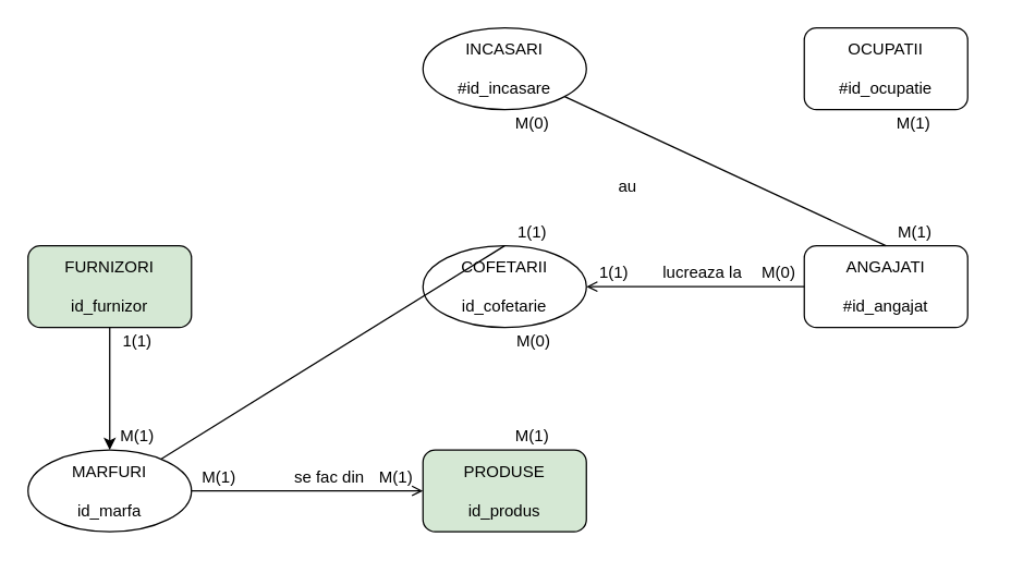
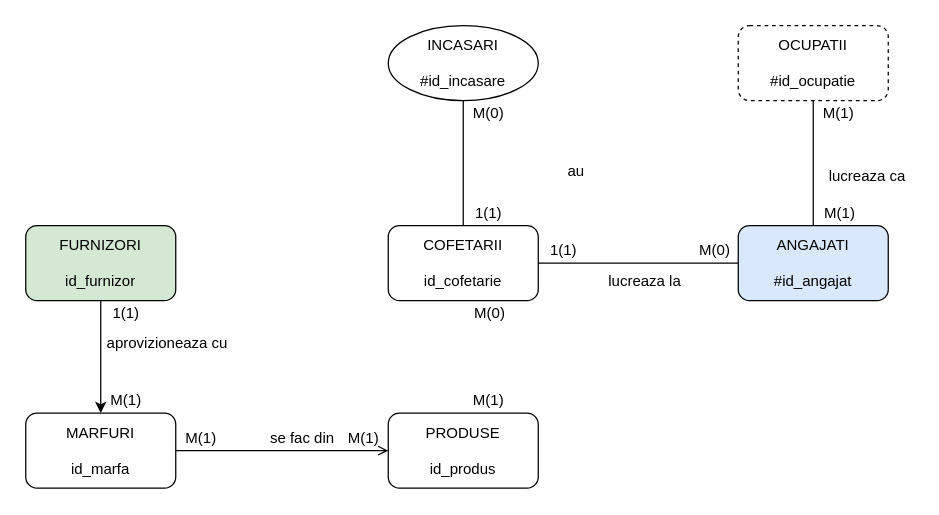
  <mxCell id="0" />
  <mxCell id="1" parent="0" />
- <mxCell id="2" value="COFETARII&lt;br&gt;&lt;br&gt;id_cofetarie" style="ellipse;whiteSpace=wrap;html=1;" parent="1" vertex="1"><mxGeometry x="310" y="180" width="120" height="60" as="geometry" /></mxCell>
- <mxCell id="3" value="ANGAJATI&lt;br&gt;&lt;br&gt;#id_angajat" style="rounded=1;whiteSpace=wrap;html=1;" parent="1" vertex="1"><mxGeometry x="590" y="180" width="120" height="60" as="geometry" /></mxCell>
- <mxCell id="4" value="OCUPATII&lt;br&gt;&lt;br&gt;#id_ocupatie" style="rounded=1;whiteSpace=wrap;html=1;" parent="1" vertex="1"><mxGeometry x="590" y="20" width="120" height="60" as="geometry" /></mxCell>
- <mxCell id="5" value="MARFURI&lt;br&gt;&lt;br&gt;id_marfa" style="ellipse;whiteSpace=wrap;html=1;" parent="1" vertex="1"><mxGeometry x="20" y="330" width="120" height="60" as="geometry" /></mxCell>
+ <mxCell id="2" value="COFETARII&lt;br&gt;&lt;br&gt;id_cofetarie" style="rounded=1;whiteSpace=wrap;html=1;" parent="1" vertex="1"><mxGeometry x="310" y="180" width="120" height="60" as="geometry" /></mxCell>
+ <mxCell id="3" value="ANGAJATI&lt;br&gt;&lt;br&gt;#id_angajat" style="rounded=1;whiteSpace=wrap;html=1;fillColor=#dae8fc;" parent="1" vertex="1"><mxGeometry x="590" y="180" width="120" height="60" as="geometry" /></mxCell>
+ <mxCell id="4" value="OCUPATII&lt;br&gt;&lt;br&gt;#id_ocupatie" style="rounded=1;whiteSpace=wrap;html=1;dashed=1;" parent="1" vertex="1"><mxGeometry x="590" y="20" width="120" height="60" as="geometry" /></mxCell>
+ <mxCell id="5" value="MARFURI&lt;br&gt;&lt;br&gt;id_marfa" style="rounded=1;whiteSpace=wrap;html=1;" parent="1" vertex="1"><mxGeometry x="20" y="330" width="120" height="60" as="geometry" /></mxCell>
  <mxCell id="6" value="FURNIZORI&lt;br&gt;&lt;br&gt;id_furnizor" style="rounded=1;whiteSpace=wrap;html=1;fillColor=#d5e8d4;" parent="1" vertex="1"><mxGeometry x="20" y="180" width="120" height="60" as="geometry" /></mxCell>
  <mxCell id="7" value="INCASARI&lt;br&gt;&lt;br&gt;#id_incasare" style="ellipse;whiteSpace=wrap;html=1;" parent="1" vertex="1"><mxGeometry x="310" y="20" width="120" height="60" as="geometry" /></mxCell>
- <mxCell id="8" value="PRODUSE&lt;br&gt;&lt;br&gt;id_produs" style="rounded=1;whiteSpace=wrap;html=1;fillColor=#d5e8d4;" parent="1" vertex="1"><mxGeometry x="310" y="330" width="120" height="60" as="geometry" /></mxCell>
+ <mxCell id="8" value="PRODUSE&lt;br&gt;&lt;br&gt;id_produs" style="rounded=1;whiteSpace=wrap;html=1;" parent="1" vertex="1"><mxGeometry x="310" y="330" width="120" height="60" as="geometry" /></mxCell>
  <mxCell id="9" value="" style="endArrow=classic;html=1;exitX=0.5;exitY=1;exitDx=0;exitDy=0;entryX=0.5;entryY=0;entryDx=0;entryDy=0;" parent="1" source="6" target="5" edge="1"><mxGeometry width="50" height="50" relative="1" as="geometry"><mxPoint x="310" y="330" as="sourcePoint" /><mxPoint x="360" y="280" as="targetPoint" /></mxGeometry></mxCell>
  <mxCell id="10" value="" style="endArrow=open;html=1;exitX=1;exitY=0.5;exitDx=0;exitDy=0;entryX=0;entryY=0.5;entryDx=0;entryDy=0;" parent="1" source="5" target="8" edge="1"><mxGeometry width="50" height="50" relative="1" as="geometry"><mxPoint x="410" y="210" as="sourcePoint" /><mxPoint x="460" y="160" as="targetPoint" /></mxGeometry></mxCell>
- <mxCell id="11" value="" style="endArrow=none;html=1;exitX=0.5;exitY=0;exitDx=0;exitDy=0;" parent="1" source="2" target="5" edge="1"><mxGeometry width="50" height="50" relative="1" as="geometry"><mxPoint x="410" y="300" as="sourcePoint" /><mxPoint x="460" y="250" as="targetPoint" /></mxGeometry></mxCell>
- <mxCell id="12" value="" style="endArrow=open;html=1;entryX=1;entryY=0.5;entryDx=0;entryDy=0;exitX=0;exitY=0.5;exitDx=0;exitDy=0;" parent="1" source="3" target="2" edge="1"><mxGeometry width="50" height="50" relative="1" as="geometry"><mxPoint x="410" y="300" as="sourcePoint" /><mxPoint x="440" y="230" as="targetPoint" /></mxGeometry></mxCell>
- <mxCell id="13" value="" style="endArrow=none;html=1;exitX=0.5;exitY=0;exitDx=0;exitDy=0;" parent="1" source="3" target="7" edge="1"><mxGeometry width="50" height="50" relative="1" as="geometry"><mxPoint x="490" y="300" as="sourcePoint" /><mxPoint x="540" y="250" as="targetPoint" /></mxGeometry></mxCell>
+ <mxCell id="11" value="" style="endArrow=none;html=1;entryX=0.5;entryY=1;entryDx=0;entryDy=0;exitX=0.5;exitY=0;exitDx=0;exitDy=0;" parent="1" source="2" target="7" edge="1"><mxGeometry width="50" height="50" relative="1" as="geometry"><mxPoint x="410" y="300" as="sourcePoint" /><mxPoint x="460" y="250" as="targetPoint" /></mxGeometry></mxCell>
+ <mxCell id="12" value="" style="endArrow=none;html=1;entryX=1;entryY=0.5;entryDx=0;entryDy=0;exitX=0;exitY=0.5;exitDx=0;exitDy=0;" parent="1" source="3" target="2" edge="1"><mxGeometry width="50" height="50" relative="1" as="geometry"><mxPoint x="410" y="300" as="sourcePoint" /><mxPoint x="440" y="230" as="targetPoint" /></mxGeometry></mxCell>
+ <mxCell id="13" value="" style="endArrow=none;html=1;entryX=0.5;entryY=1;entryDx=0;entryDy=0;exitX=0.5;exitY=0;exitDx=0;exitDy=0;" parent="1" source="3" target="4" edge="1"><mxGeometry width="50" height="50" relative="1" as="geometry"><mxPoint x="490" y="300" as="sourcePoint" /><mxPoint x="540" y="250" as="targetPoint" /></mxGeometry></mxCell>
  <mxCell id="14" value="M(1)" style="text;html=1;align=center;verticalAlign=middle;resizable=0;points=[];autosize=1;strokeColor=none;" parent="1" vertex="1"><mxGeometry x="270" y="340" width="40" height="20" as="geometry" /></mxCell>
  <mxCell id="15" value="M(1)" style="text;html=1;align=center;verticalAlign=middle;resizable=0;points=[];autosize=1;strokeColor=none;" parent="1" vertex="1"><mxGeometry x="140" y="340" width="40" height="20" as="geometry" /></mxCell>
  <mxCell id="16" value="M(1)" style="text;html=1;align=center;verticalAlign=middle;resizable=0;points=[];autosize=1;strokeColor=none;" parent="1" vertex="1"><mxGeometry x="80" y="310" width="40" height="20" as="geometry" /></mxCell>
  <mxCell id="17" value="M(0)" style="text;html=1;align=center;verticalAlign=middle;resizable=0;points=[];autosize=1;strokeColor=none;" parent="1" vertex="1"><mxGeometry x="373" y="241" width="35" height="18" as="geometry" /></mxCell>
  <mxCell id="18" value="M(1)" style="text;html=1;align=center;verticalAlign=middle;resizable=0;points=[];autosize=1;strokeColor=none;" parent="1" vertex="1"><mxGeometry x="370" y="310" width="40" height="20" as="geometry" /></mxCell>
  <mxCell id="19" value="M(0)" style="text;html=1;align=center;verticalAlign=middle;resizable=0;points=[];autosize=1;strokeColor=none;" parent="1" vertex="1"><mxGeometry x="553" y="191" width="35" height="18" as="geometry" /></mxCell>
  <mxCell id="20" value="M(1)" style="text;html=1;align=center;verticalAlign=middle;resizable=0;points=[];autosize=1;strokeColor=none;" parent="1" vertex="1"><mxGeometry x="653" y="161" width="35" height="18" as="geometry" /></mxCell>
  <mxCell id="21" value="M(0)" style="text;html=1;align=center;verticalAlign=middle;resizable=0;points=[];autosize=1;strokeColor=none;" parent="1" vertex="1"><mxGeometry x="370" y="80" width="40" height="20" as="geometry" /></mxCell>
  <mxCell id="22" value="1(1)" style="text;html=1;align=center;verticalAlign=middle;resizable=0;points=[];autosize=1;strokeColor=none;" parent="1" vertex="1"><mxGeometry x="80" y="240" width="40" height="20" as="geometry" /></mxCell>
  <mxCell id="23" value="1(1)" style="text;html=1;align=center;verticalAlign=middle;resizable=0;points=[];autosize=1;strokeColor=none;" parent="1" vertex="1"><mxGeometry x="430" y="190" width="40" height="20" as="geometry" /></mxCell>
  <mxCell id="24" value="1(1)" style="text;html=1;align=center;verticalAlign=middle;resizable=0;points=[];autosize=1;strokeColor=none;" parent="1" vertex="1"><mxGeometry x="370" y="160" width="40" height="20" as="geometry" /></mxCell>
  <mxCell id="25" value="M(1)" style="text;html=1;align=center;verticalAlign=middle;resizable=0;points=[];autosize=1;strokeColor=none;" parent="1" vertex="1"><mxGeometry x="650" y="80" width="40" height="20" as="geometry" /></mxCell>
- <mxCell id="26" value="lucreaza la" style="text;html=1;align=center;verticalAlign=middle;resizable=0;points=[];autosize=1;strokeColor=none;" parent="1" vertex="1"><mxGeometry x="480" y="190" width="70" height="20" as="geometry" /></mxCell>
+ <mxCell id="26" value="lucreaza la" style="text;html=1;align=center;verticalAlign=middle;resizable=0;points=[];autosize=1;strokeColor=none;" parent="1" vertex="1"><mxGeometry x="480" y="215" width="70" height="20" as="geometry" /></mxCell>
+ <mxCell id="27" value="lucreaza ca" style="text;html=1;align=center;verticalAlign=middle;resizable=0;points=[];autosize=1;strokeColor=none;" parent="1" vertex="1"><mxGeometry x="657" y="132" width="72" height="18" as="geometry" /></mxCell>
  <mxCell id="28" value="au" style="text;html=1;align=center;verticalAlign=middle;resizable=0;points=[];autosize=1;strokeColor=none;" parent="1" vertex="1"><mxGeometry x="448" y="128" width="24" height="18" as="geometry" /></mxCell>
+ <mxCell id="29" value="aprovizioneaza cu" style="text;html=1;align=center;verticalAlign=middle;resizable=0;points=[];autosize=1;strokeColor=none;" parent="1" vertex="1"><mxGeometry x="78" y="264" width="110" height="20" as="geometry" /></mxCell>
  <mxCell id="30" value="se fac din" style="text;html=1;align=center;verticalAlign=middle;resizable=0;points=[];autosize=1;strokeColor=none;" parent="1" vertex="1"><mxGeometry x="206" y="340" width="70" height="20" as="geometry" /></mxCell>
